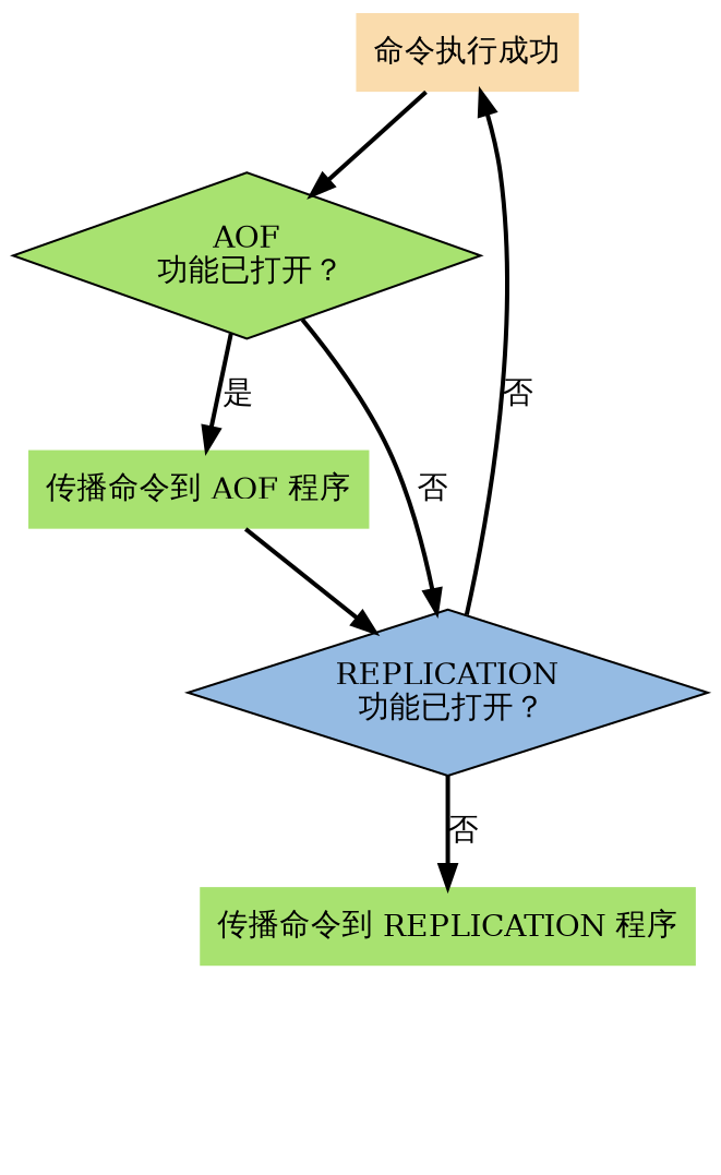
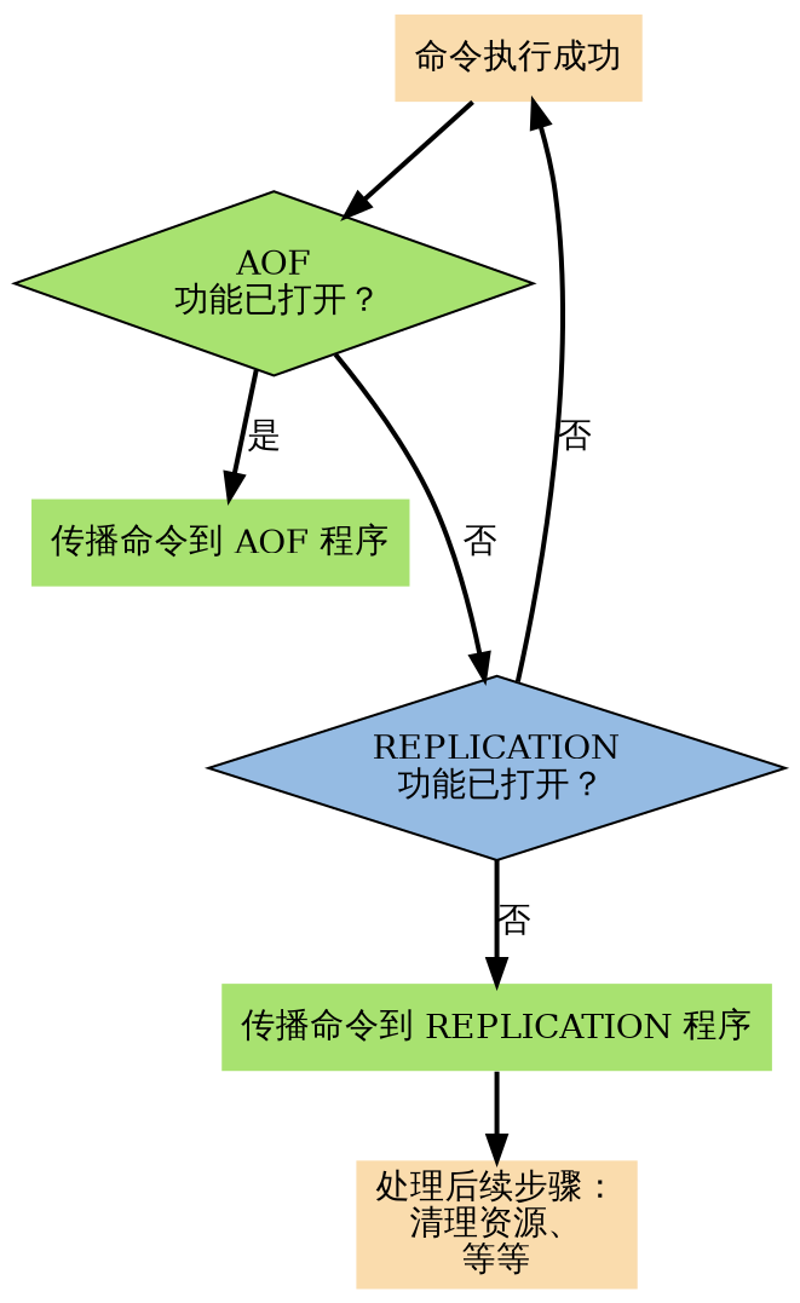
  digraph {
    node [fillcolor="#A8E270" shape=plaintext style=filled]
    edge [style=bold]
    n1 [fillcolor="#FADCAD" label="命令执行成功"]
    n2 [label="AOF\n 功能已打开？" shape=diamond]
    n3 [label="传播命令到 AOF 程序"]
    n4 [fillcolor="#95BBE3" label="REPLICATION\n 功能已打开？" shape=diamond]
    n5 [label="传播命令到 REPLICATION 程序"]
+   n6 [fillcolor="#FADCAD" label="处理后续步骤：\n清理资源、\n等等"]
    n1 -> n2
    n2 -> n3 [label="是"]
    n2 -> n4 [label="否"]
-   n3 -> n4
    n4 -> n1 [label="否"]
    n4 -> n5 [label="否"]
+   n5 -> n6
  }
